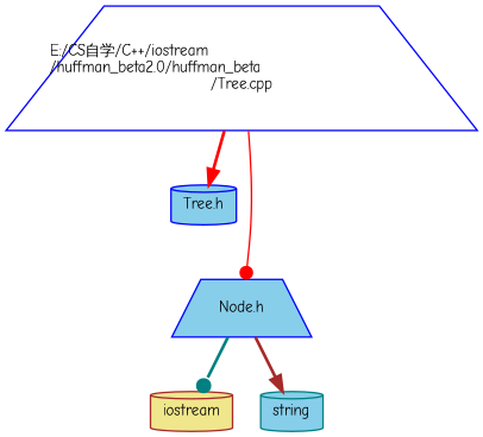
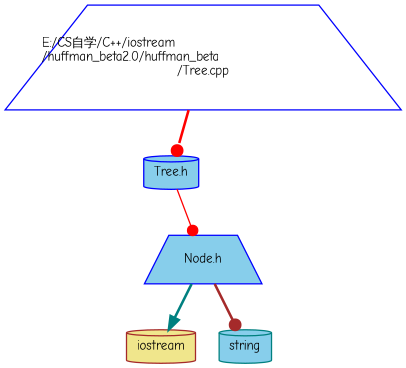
  digraph {
    fontname="Comic Neue"
    node [color=blue fillcolor=skyblue fontname="Comic Neue" fontsize=10 shape=cylinder style=filled]
    edge [arrowhead=normal color=red fontname="Comic Neue" fontsize=10 labelfontname=Helvetica labelfontsize=10 style=bold]
    n1 [fillcolor=white fontcolor=black height=0.2 label="E:/CS自学/C++/iostream\l/huffman_beta2.0/huffman_beta\l/Tree.cpp" shape=trapezium width=0.4]
    n2 [height=0.2 label="Tree.h" width=0.4]
    n3 [height=0.2 label="Node.h" shape=trapezium width=0.4]
    n4 [color=brown fillcolor=khaki height=0.2 label=iostream width=0.4]
    n5 [color=teal height=0.2 label=string width=0.4]
-   n1 -> n2
-   n1 -> n3 [arrowhead=dot style=solid]
-   n3 -> n4 [arrowhead=dot color=teal]
-   n3 -> n5 [color=brown]
+   n1 -> n2 [arrowhead=dot]
+   n2 -> n3 [arrowhead=dot style=solid]
+   n3 -> n4 [color=teal]
+   n3 -> n5 [arrowhead=dot color=brown]
  }
